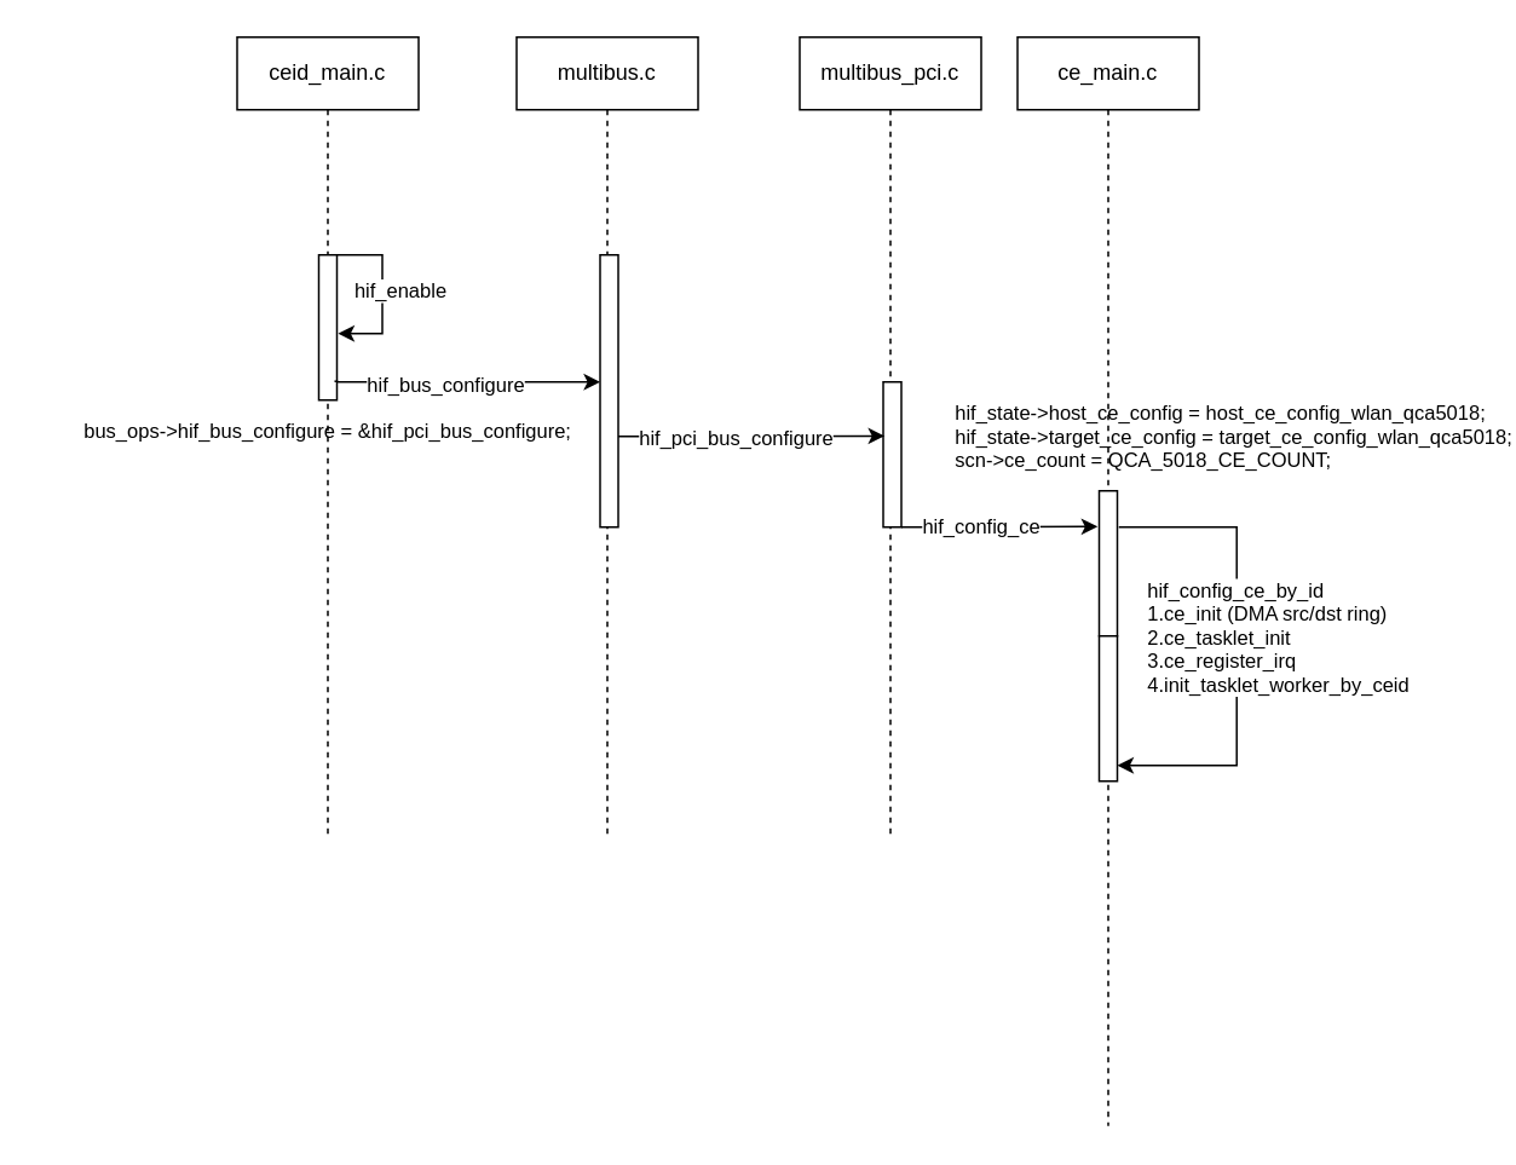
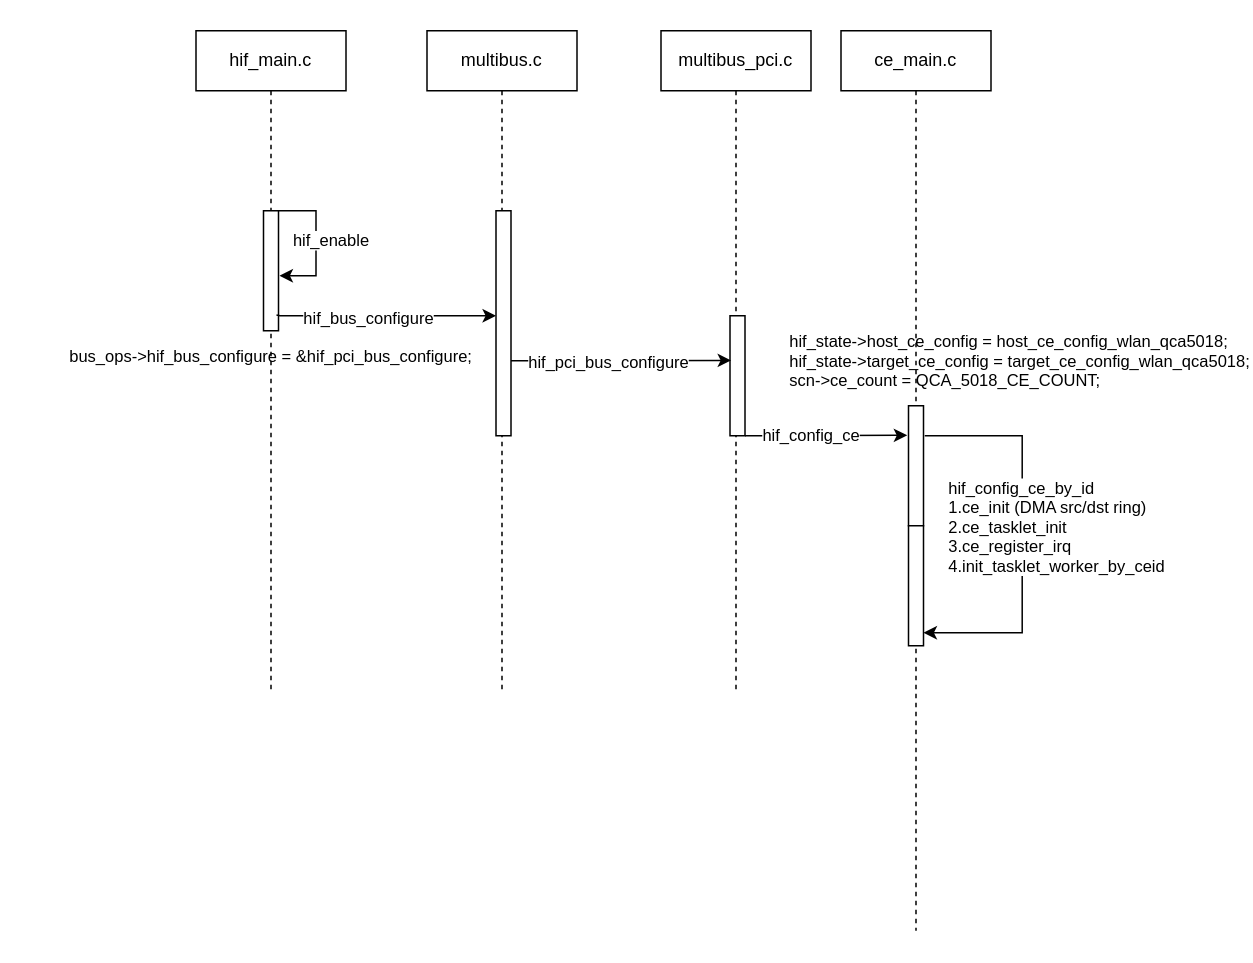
  <mxCell id="0" />
  <mxCell id="1" parent="0" />
- <mxCell id="2" value="ceid_main.c" style="shape=umlLifeline;perimeter=lifelinePerimeter;whiteSpace=wrap;html=1;container=1;collapsible=0;recursiveResize=0;outlineConnect=0;" vertex="1" parent="1"><mxGeometry x="130" y="20" width="100" height="440" as="geometry" /></mxCell>
+ <mxCell id="2" value="hif_main.c" style="shape=umlLifeline;perimeter=lifelinePerimeter;whiteSpace=wrap;html=1;container=1;collapsible=0;recursiveResize=0;outlineConnect=0;" vertex="1" parent="1"><mxGeometry x="130" y="20" width="100" height="440" as="geometry" /></mxCell>
  <mxCell id="3" value="" style="html=1;points=[];perimeter=orthogonalPerimeter;" vertex="1" parent="2"><mxGeometry x="45" y="120" width="10" height="80" as="geometry" /></mxCell>
  <mxCell id="4" style="edgeStyle=orthogonalEdgeStyle;rounded=0;orthogonalLoop=1;jettySize=auto;html=1;exitX=0.934;exitY=0.084;exitDx=0;exitDy=0;exitPerimeter=0;" edge="1" parent="2"><mxGeometry relative="1" as="geometry"><mxPoint x="55.0" y="120.03" as="sourcePoint" /><mxPoint x="55.66" y="163.31" as="targetPoint" /><Array as="points"><mxPoint x="80" y="120" /><mxPoint x="80" y="163" /></Array></mxGeometry></mxCell>
  <mxCell id="5" value="hif_enable" style="edgeLabel;html=1;align=center;verticalAlign=middle;resizable=0;points=[];fontSize=11;fontFamily=Helvetica;fontColor=default;" vertex="1" connectable="0" parent="4"><mxGeometry x="-0.185" y="-3" relative="1" as="geometry"><mxPoint x="12" y="7" as="offset" /></mxGeometry></mxCell>
  <mxCell id="6" value="bus_ops-&gt;hif_bus_configure = &amp;hif_pci_bus_configure;" style="text;strokeColor=none;fillColor=none;align=left;verticalAlign=middle;spacingTop=-1;spacingLeft=4;spacingRight=4;rotatable=0;labelPosition=right;points=[];portConstraint=eastwest;fontFamily=Helvetica;fontSize=11;fontColor=default;" vertex="1" parent="2"><mxGeometry x="-110" y="210" width="20" height="14" as="geometry" /></mxCell>
  <mxCell id="7" value="multibus.c" style="shape=umlLifeline;perimeter=lifelinePerimeter;whiteSpace=wrap;html=1;container=1;collapsible=0;recursiveResize=0;outlineConnect=0;" vertex="1" parent="1"><mxGeometry x="284" y="20" width="100" height="440" as="geometry" /></mxCell>
  <mxCell id="8" value="" style="html=1;points=[];perimeter=orthogonalPerimeter;" vertex="1" parent="7"><mxGeometry x="46" y="120" width="10" height="150" as="geometry" /></mxCell>
  <mxCell id="9" style="edgeStyle=orthogonalEdgeStyle;shape=connector;rounded=0;orthogonalLoop=1;jettySize=auto;html=1;labelBackgroundColor=default;strokeColor=default;fontFamily=Helvetica;fontSize=11;fontColor=default;endArrow=classic;exitX=0.866;exitY=0.868;exitDx=0;exitDy=0;exitPerimeter=0;" edge="1" parent="1" source="3"><mxGeometry relative="1" as="geometry"><mxPoint x="330" y="210" as="targetPoint" /><Array as="points"><mxPoint x="186" y="209" /><mxPoint x="330" y="209" /></Array></mxGeometry></mxCell>
  <mxCell id="10" value="hif_bus_configure" style="edgeLabel;html=1;align=center;verticalAlign=middle;resizable=0;points=[];fontSize=11;fontFamily=Helvetica;fontColor=default;" vertex="1" connectable="0" parent="9"><mxGeometry x="-0.167" y="-1" relative="1" as="geometry"><mxPoint as="offset" /></mxGeometry></mxCell>
  <mxCell id="11" value="multibus_pci.c" style="shape=umlLifeline;perimeter=lifelinePerimeter;whiteSpace=wrap;html=1;container=1;collapsible=0;recursiveResize=0;outlineConnect=0;" vertex="1" parent="1"><mxGeometry x="440" y="20" width="100" height="440" as="geometry" /></mxCell>
  <mxCell id="12" value="" style="html=1;points=[];perimeter=orthogonalPerimeter;" vertex="1" parent="11"><mxGeometry x="46" y="190" width="10" height="80" as="geometry" /></mxCell>
  <mxCell id="13" style="edgeStyle=orthogonalEdgeStyle;shape=connector;rounded=0;orthogonalLoop=1;jettySize=auto;html=1;entryX=0.076;entryY=0.372;entryDx=0;entryDy=0;entryPerimeter=0;labelBackgroundColor=default;strokeColor=default;fontFamily=Helvetica;fontSize=11;fontColor=default;endArrow=classic;" edge="1" parent="1" source="8" target="12"><mxGeometry relative="1" as="geometry"><Array as="points"><mxPoint x="370" y="240" /><mxPoint x="370" y="240" /></Array></mxGeometry></mxCell>
  <mxCell id="14" value="hif_pci_bus_configure" style="edgeLabel;html=1;align=center;verticalAlign=middle;resizable=0;points=[];fontSize=11;fontFamily=Helvetica;fontColor=default;" vertex="1" connectable="0" parent="13"><mxGeometry x="-0.134" y="-1" relative="1" as="geometry"><mxPoint as="offset" /></mxGeometry></mxCell>
  <mxCell id="15" value="ce_main.c" style="shape=umlLifeline;perimeter=lifelinePerimeter;whiteSpace=wrap;html=1;container=1;collapsible=0;recursiveResize=0;outlineConnect=0;" vertex="1" parent="1"><mxGeometry x="560" y="20" width="100" height="600" as="geometry" /></mxCell>
  <mxCell id="16" value="" style="html=1;points=[];perimeter=orthogonalPerimeter;" vertex="1" parent="15"><mxGeometry x="45" y="250" width="10" height="80" as="geometry" /></mxCell>
  <mxCell id="17" value="" style="html=1;points=[];perimeter=orthogonalPerimeter;fontFamily=Helvetica;fontSize=11;fontColor=default;" vertex="1" parent="15"><mxGeometry x="45" y="330" width="10" height="80" as="geometry" /></mxCell>
  <mxCell id="18" style="edgeStyle=orthogonalEdgeStyle;shape=connector;rounded=0;orthogonalLoop=1;jettySize=auto;html=1;entryX=-0.083;entryY=0.246;entryDx=0;entryDy=0;entryPerimeter=0;labelBackgroundColor=default;strokeColor=default;fontFamily=Helvetica;fontSize=11;fontColor=default;endArrow=classic;" edge="1" parent="1" source="12" target="16"><mxGeometry relative="1" as="geometry"><Array as="points"><mxPoint x="520" y="290" /><mxPoint x="520" y="290" /></Array></mxGeometry></mxCell>
  <mxCell id="19" value="hif_config_ce" style="edgeLabel;html=1;align=center;verticalAlign=middle;resizable=0;points=[];fontSize=11;fontFamily=Helvetica;fontColor=default;" vertex="1" connectable="0" parent="18"><mxGeometry x="0.137" y="-2" relative="1" as="geometry"><mxPoint x="-18" y="-2" as="offset" /></mxGeometry></mxCell>
  <mxCell id="20" value="hif_state-&gt;host_ce_config = host_ce_config_wlan_qca5018;&#10;hif_state-&gt;target_ce_config = target_ce_config_wlan_qca5018;&#10;scn-&gt;ce_count = QCA_5018_CE_COUNT;&#10;" style="text;strokeColor=none;fillColor=none;align=left;verticalAlign=middle;spacingTop=-1;spacingLeft=4;spacingRight=4;rotatable=0;labelPosition=right;points=[];portConstraint=eastwest;fontFamily=Helvetica;fontSize=11;fontColor=default;" vertex="1" parent="1"><mxGeometry x="500" y="240" width="20" height="14" as="geometry" /></mxCell>
  <mxCell id="21" style="edgeStyle=orthogonalEdgeStyle;rounded=0;orthogonalLoop=1;jettySize=auto;html=1;exitX=0.934;exitY=0.084;exitDx=0;exitDy=0;exitPerimeter=0;entryX=0.917;entryY=0.892;entryDx=0;entryDy=0;entryPerimeter=0;" edge="1" parent="1"><mxGeometry relative="1" as="geometry"><mxPoint x="615.83" y="290" as="sourcePoint" /><mxPoint x="615" y="421.33" as="targetPoint" /><Array as="points"><mxPoint x="680.83" y="289.97" /><mxPoint x="680.83" y="420.97" /></Array></mxGeometry></mxCell>
  <mxCell id="22" value="&lt;div&gt;hif_config_ce_by_id&lt;/div&gt;&lt;div&gt;1.ce_init (DMA src/dst ring)&lt;br&gt;&lt;/div&gt;&lt;div&gt;2.ce_tasklet_init&lt;/div&gt;&lt;div&gt;3.ce_register_irq&lt;/div&gt;&lt;div&gt;4.init_tasklet_worker_by_ceid&lt;br&gt;&lt;/div&gt;" style="edgeLabel;html=1;align=left;verticalAlign=middle;resizable=0;points=[];fontSize=11;fontFamily=Helvetica;fontColor=default;labelPosition=right;verticalLabelPosition=middle;" vertex="1" connectable="0" parent="21"><mxGeometry x="-0.185" y="-3" relative="1" as="geometry"><mxPoint x="-48" y="18" as="offset" /></mxGeometry></mxCell>
